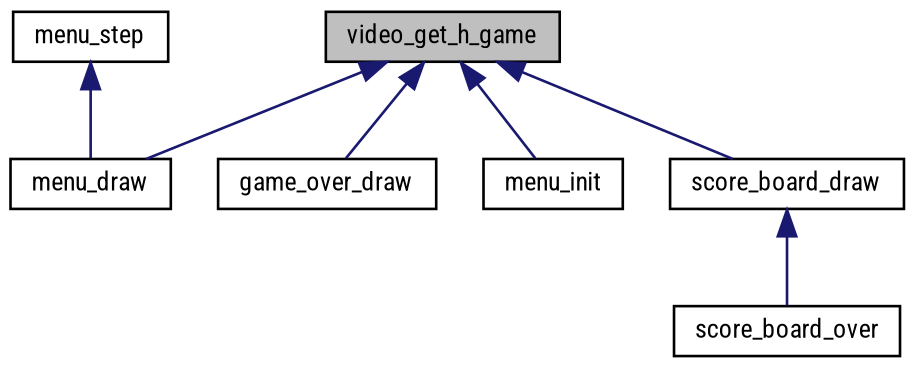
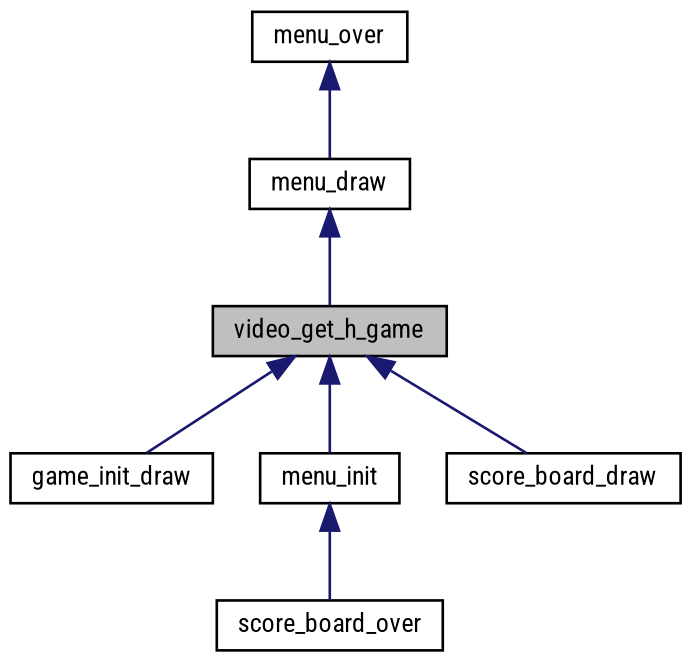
  digraph {
    fontname="Roboto Condensed"
    rankdir=TB
    node [color=black fillcolor=white fontname="Roboto Condensed" fontsize=10 shape=record style=filled]
    edge [color=midnightblue dir=back fontname="Roboto Condensed" fontsize=10 labelfontname=Helvetica labelfontsize=10 style=solid]
    n1 [fillcolor=grey75 fontcolor=black height=0.2 label=video_get_h_game width=0.4]
-   n2 [height=0.2 label=game_over_draw width=0.4]
+   n2 [height=0.2 label=game_init_draw width=0.4]
    n3 [height=0.2 label=menu_draw width=0.4]
    n4 [height=0.2 label=menu_init width=0.4]
    n5 [height=0.2 label=score_board_draw width=0.4]
    n6 [height=0.2 label=score_board_over width=0.4]
-   n7 [height=0.2 label=menu_step width=0.4]
+   n7 [height=0.2 label=menu_over width=0.4]
    n1 -> n2
-   n1 -> n3
+   n3 -> n1
    n1 -> n4
    n1 -> n5
-   n5 -> n6
+   n4 -> n6
    n7 -> n3
  }
